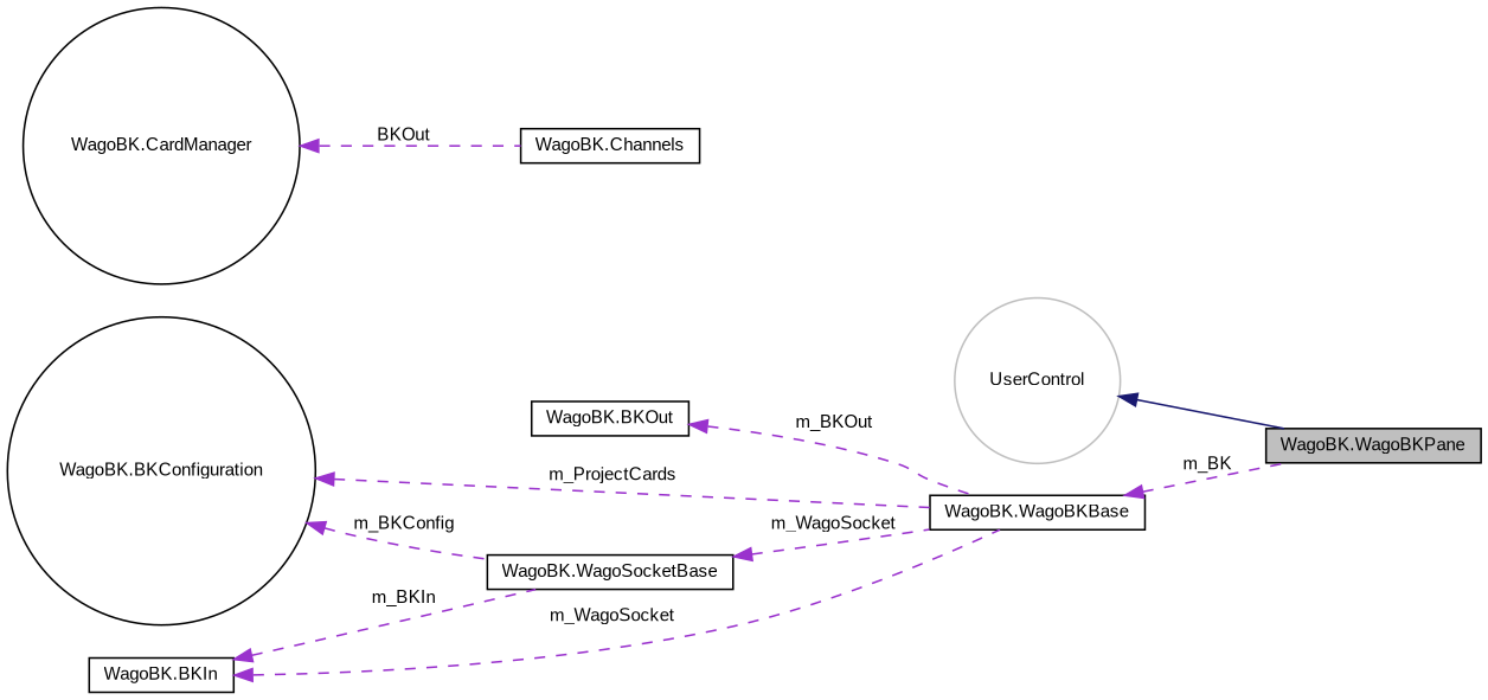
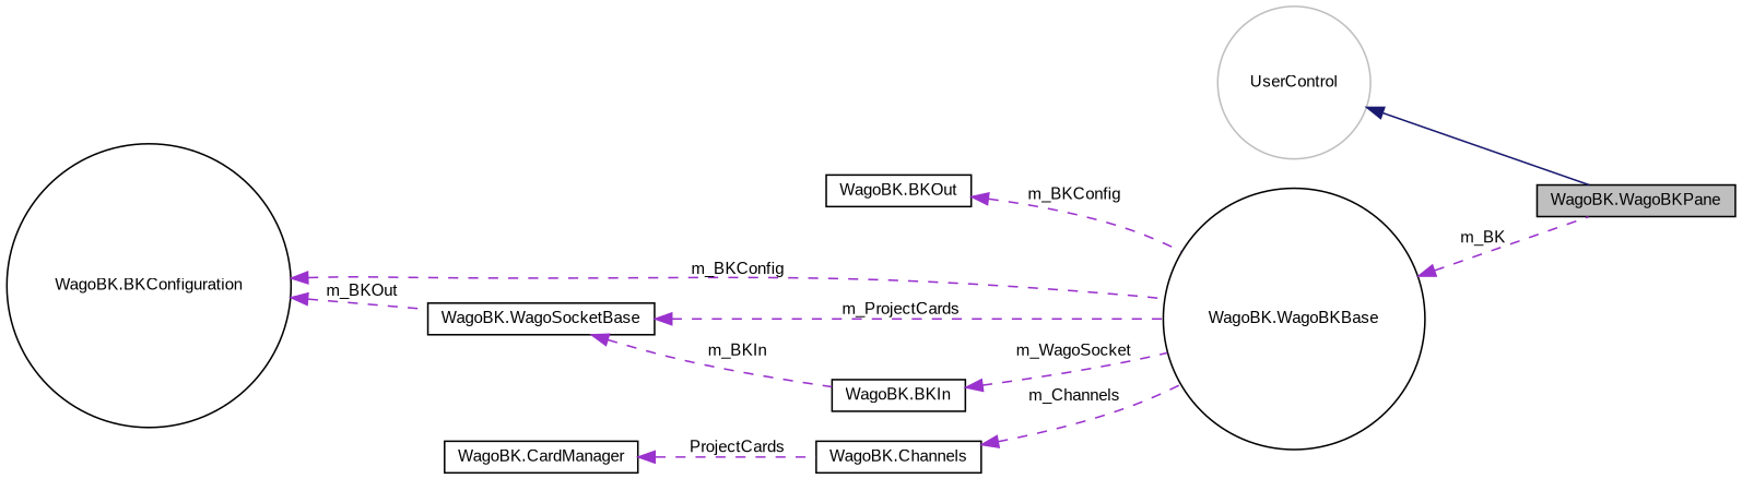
  digraph {
    rankdir=LR
    node [color=black fillcolor=white fontname=Arial fontsize=10 shape=box style=filled]
    edge [color=darkorchid3 dir=back fontname=Arial fontsize=10 labelfontname=Arial labelfontsize=10 style=dashed]
    n1 [fillcolor=grey75 fontcolor=black height=0.2 label="WagoBK.WagoBKPane" width=0.4]
    n2 [color=grey75 height=0.2 label=UserControl shape=circle width=0.4]
-   n3 [height=0.2 label="WagoBK.WagoBKBase" width=0.4]
+   n3 [height=0.2 label="WagoBK.WagoBKBase" shape=circle width=0.4]
    n4 [height=0.2 label="WagoBK.BKOut" width=0.4]
    n5 [height=0.2 label="WagoBK.WagoSocketBase" width=0.4]
    n6 [height=0.2 label="WagoBK.BKConfiguration" shape=circle width=0.4]
    n7 [height=0.2 label="WagoBK.BKIn" width=0.4]
    n8 [height=0.2 label="WagoBK.Channels" width=0.4]
-   n9 [height=0.2 label="WagoBK.CardManager" shape=circle width=0.4]
+   n9 [height=0.2 label="WagoBK.CardManager" width=0.4]
    n2 -> n1 [color=midnightblue style=solid]
    n3 -> n1 [label=" m_BK"]
-   n4 -> n3 [label=" m_BKOut"]
-   n5 -> n3 [label=" m_WagoSocket"]
-   n6 -> n3 [label=" m_ProjectCards"]
-   n6 -> n5 [label=" m_BKConfig"]
+   n4 -> n3 [label=" m_BKConfig"]
+   n5 -> n3 [label=" m_ProjectCards"]
+   n6 -> n3 [label=" m_BKConfig"]
+   n6 -> n5 [label=" m_BKOut"]
    n7 -> n3 [label=" m_WagoSocket"]
-   n7 -> n5 [label=" m_BKIn"]
-   n9 -> n8 [label=" BKOut"]
+   n5 -> n7 [label=" m_BKIn"]
+   n8 -> n3 [label=" m_Channels"]
+   n9 -> n8 [label=" ProjectCards"]
  }
